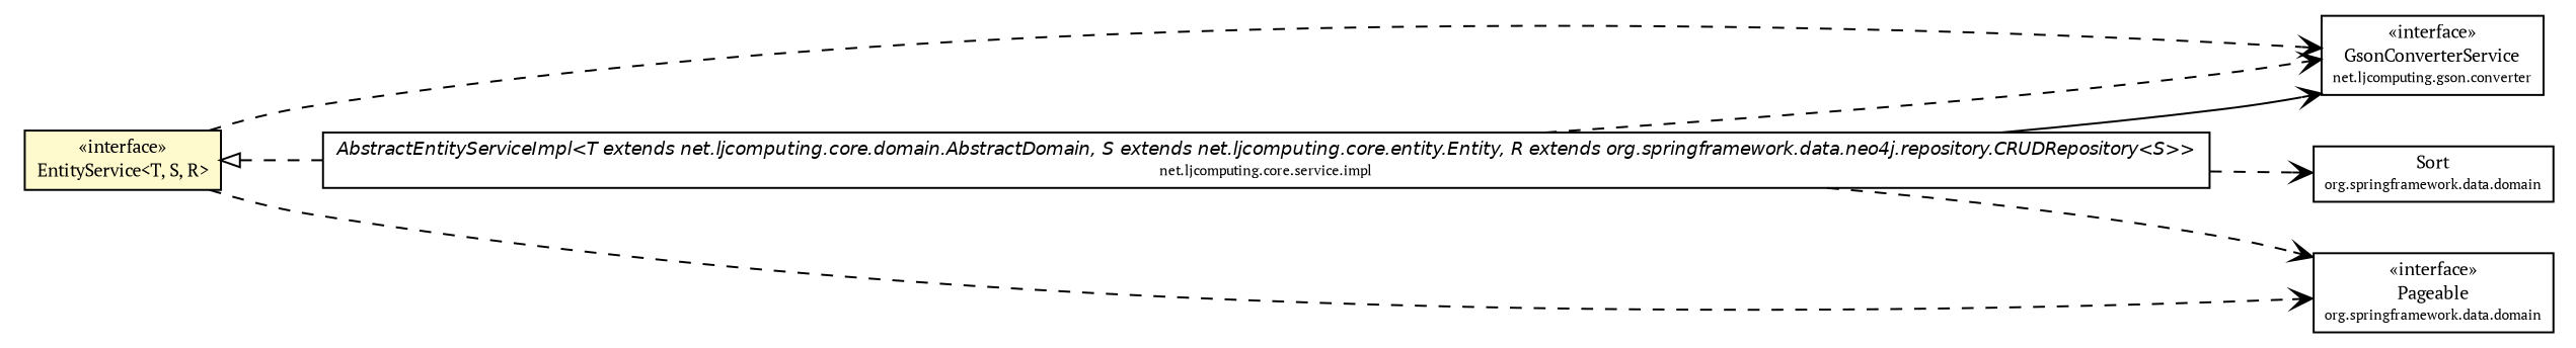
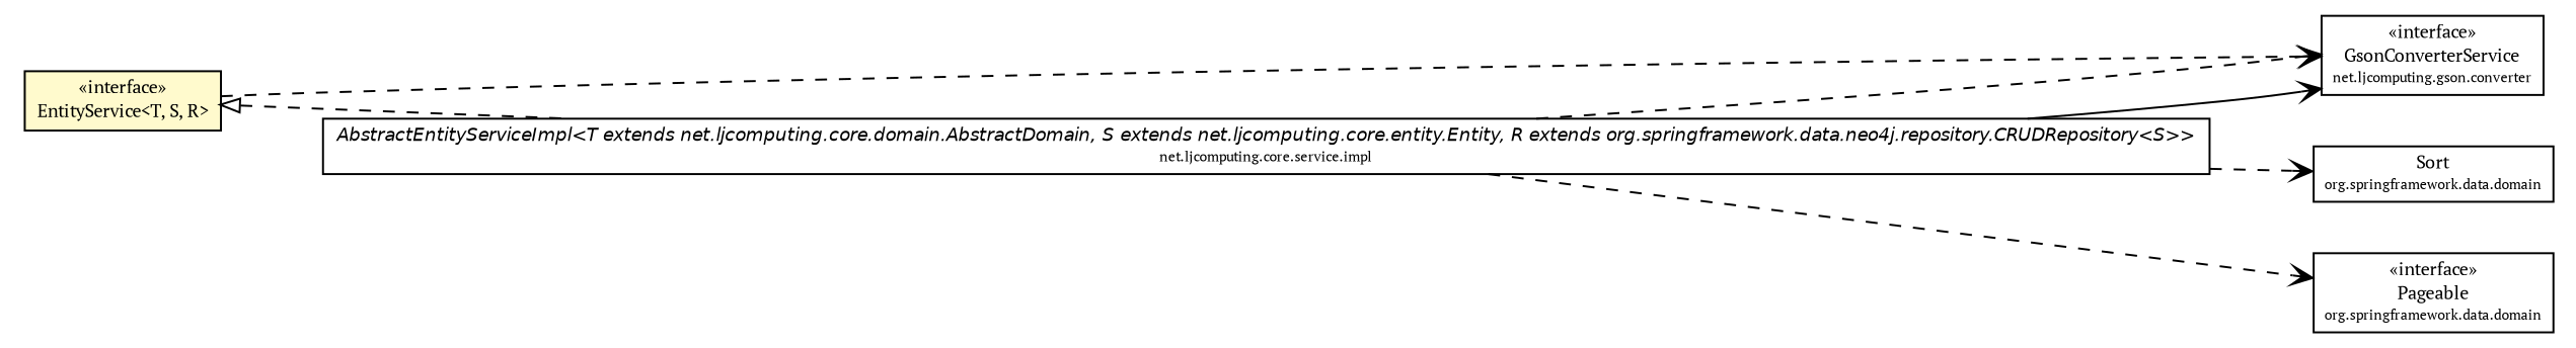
  digraph {
    fontname="PT Serif"
    nodesep=0.25
    rankdir=LR
    ranksep=0.5
    node [fontcolor=black fontname="PT Serif" fontsize=9.0 shape=plaintext]
    edge [arrowhead=open color=black fontcolor=black fontname="PT Serif" fontsize=10.0 headport=p labelfontname=Helvetica labelfontsize=10 tailport=p style=dashed]
    n1 [label=<<table title="net.ljcomputing.core.service.impl.AbstractEntityServiceImpl" border="0" cellborder="1" cellspacing="0" cellpadding="2" port="p" href="./impl/AbstractEntityServiceImpl.html"> 		<tr><td><table border="0" cellspacing="0" cellpadding="1"> <tr><td align="center" balign="center"><font face="Helvetica-Oblique"> AbstractEntityServiceImpl&lt;T extends net.ljcomputing.core.domain.AbstractDomain, S extends net.ljcomputing.core.entity.Entity, R extends org.springframework.data.neo4j.repository.CRUDRepository&lt;S&gt;&gt; </font></td></tr> <tr><td align="center" balign="center"><font point-size="7.0"> net.ljcomputing.core.service.impl </font></td></tr> 		</table></td></tr> 		</table>>]
    n2 [label=<<table title="net.ljcomputing.gson.converter.GsonConverterService" border="0" cellborder="1" cellspacing="0" cellpadding="2" port="p"> 		<tr><td><table border="0" cellspacing="0" cellpadding="1"> <tr><td align="center" balign="center"> &#171;interface&#187; </td></tr> <tr><td align="center" balign="center"> GsonConverterService </td></tr> <tr><td align="center" balign="center"><font point-size="7.0"> net.ljcomputing.gson.converter </font></td></tr> 		</table></td></tr> 		</table>>]
    n3 [label=<<table title="org.springframework.data.domain.Sort" border="0" cellborder="1" cellspacing="0" cellpadding="2" port="p"> 		<tr><td><table border="0" cellspacing="0" cellpadding="1"> <tr><td align="center" balign="center"> Sort </td></tr> <tr><td align="center" balign="center"><font point-size="7.0"> org.springframework.data.domain </font></td></tr> 		</table></td></tr> 		</table>>]
    n4 [label=<<table title="org.springframework.data.domain.Pageable" border="0" cellborder="1" cellspacing="0" cellpadding="2" port="p"> 		<tr><td><table border="0" cellspacing="0" cellpadding="1"> <tr><td align="center" balign="center"> &#171;interface&#187; </td></tr> <tr><td align="center" balign="center"> Pageable </td></tr> <tr><td align="center" balign="center"><font point-size="7.0"> org.springframework.data.domain </font></td></tr> 		</table></td></tr> 		</table>>]
    n5 [label=<<table title="net.ljcomputing.core.service.EntityService" border="0" cellborder="1" cellspacing="0" cellpadding="2" port="p" bgcolor="lemonChiffon" href="./EntityService.html"> 		<tr><td><table border="0" cellspacing="0" cellpadding="1"> <tr><td align="center" balign="center"> &#171;interface&#187; </td></tr> <tr><td align="center" balign="center"> EntityService&lt;T, S, R&gt; </td></tr> 		</table></td></tr> 		</table>>]
    n1 -> n2 [style=""]
    n1 -> n2
    n1 -> n3
    n1 -> n4
    n5 -> n1 [arrowtail=empty dir=back fontsize=10 arrowhead="" color="" fontcolor=""]
    n5 -> n2
-   n5 -> n4
  }
